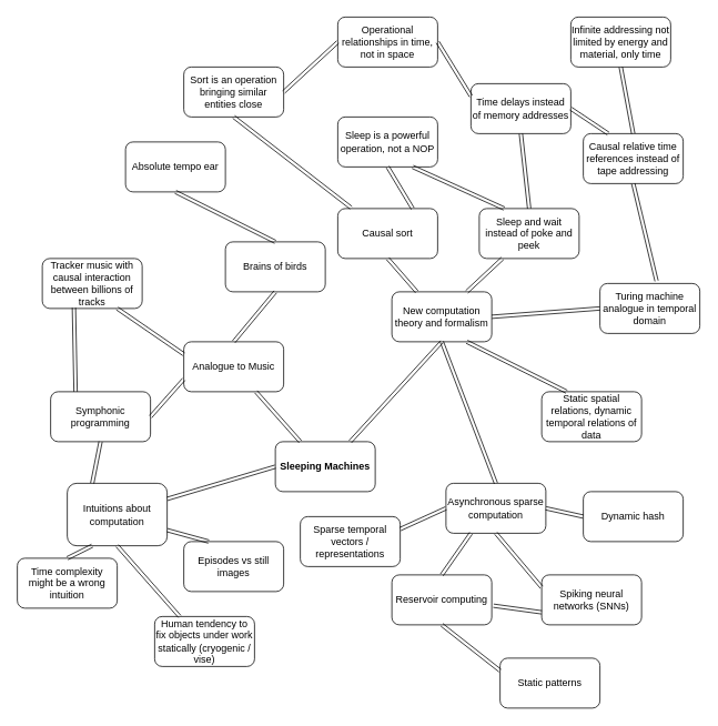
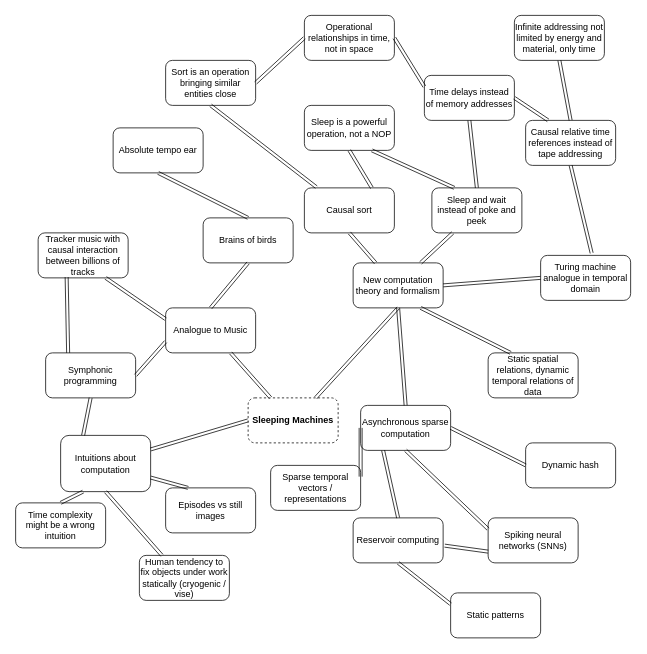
  <mxCell id="0" />
  <mxCell id="1" parent="0" />
- <mxCell id="2" value="&lt;b&gt;Sleeping Machines&lt;/b&gt;" style="rounded=1;whiteSpace=wrap;html=1;" vertex="1" parent="1"><mxGeometry x="330" y="530" width="120" height="60" as="geometry" /></mxCell>
+ <mxCell id="2" value="&lt;b&gt;Sleeping Machines&lt;/b&gt;" style="rounded=1;whiteSpace=wrap;html=1;dashed=1;" vertex="1" parent="1"><mxGeometry x="330" y="530" width="120" height="60" as="geometry" /></mxCell>
  <mxCell id="3" value="Analogue to Music" style="rounded=1;whiteSpace=wrap;html=1;" vertex="1" parent="1"><mxGeometry x="220" y="410" width="120" height="60" as="geometry" /></mxCell>
  <mxCell id="4" value="Brains of birds" style="rounded=1;whiteSpace=wrap;html=1;" vertex="1" parent="1"><mxGeometry x="270" y="290" width="120" height="60" as="geometry" /></mxCell>
  <mxCell id="5" value="Absolute tempo ear" style="rounded=1;whiteSpace=wrap;html=1;" vertex="1" parent="1"><mxGeometry x="150" y="170" width="120" height="60" as="geometry" /></mxCell>
  <mxCell id="6" value="Tracker music with causal interaction between billions of tracks" style="rounded=1;whiteSpace=wrap;html=1;" vertex="1" parent="1"><mxGeometry x="50" y="310" width="120" height="60" as="geometry" /></mxCell>
  <mxCell id="7" value="New computation theory and formalism" style="rounded=1;whiteSpace=wrap;html=1;" vertex="1" parent="1"><mxGeometry x="470" y="350" width="120" height="60" as="geometry" /></mxCell>
  <mxCell id="8" value="Turing machine analogue in temporal domain" style="rounded=1;whiteSpace=wrap;html=1;" vertex="1" parent="1"><mxGeometry x="720" y="340" width="120" height="60" as="geometry" /></mxCell>
  <mxCell id="9" value="Causal sort" style="rounded=1;whiteSpace=wrap;html=1;" vertex="1" parent="1"><mxGeometry x="405" y="250" width="120" height="60" as="geometry" /></mxCell>
- <mxCell id="10" value="Asynchronous sparse computation" style="rounded=1;whiteSpace=wrap;html=1;" vertex="1" parent="1"><mxGeometry x="535" y="580" width="120" height="60" as="geometry" /></mxCell>
+ <mxCell id="10" value="Asynchronous sparse computation" style="rounded=1;whiteSpace=wrap;html=1;" vertex="1" parent="1"><mxGeometry x="480" y="540" width="120" height="60" as="geometry" /></mxCell>
  <mxCell id="11" value="Spiking neural networks (SNNs)" style="rounded=1;whiteSpace=wrap;html=1;" vertex="1" parent="1"><mxGeometry x="650" y="690" width="120" height="60" as="geometry" /></mxCell>
  <mxCell id="12" value="Time delays instead of memory addresses" style="rounded=1;whiteSpace=wrap;html=1;" vertex="1" parent="1"><mxGeometry x="565" y="100" width="120" height="60" as="geometry" /></mxCell>
  <mxCell id="13" value="Static spatial relations, dynamic temporal relations of data" style="rounded=1;whiteSpace=wrap;html=1;" vertex="1" parent="1"><mxGeometry x="650" y="470" width="120" height="60" as="geometry" /></mxCell>
  <mxCell id="14" value="" style="shape=link;html=1;entryX=0.25;entryY=0;entryDx=0;entryDy=0;" edge="1" parent="1" source="3" target="2"><mxGeometry width="100" relative="1" as="geometry"><mxPoint x="380" y="520" as="sourcePoint" /><mxPoint x="480" y="520" as="targetPoint" /></mxGeometry></mxCell>
  <mxCell id="15" value="" style="shape=link;html=1;entryX=0.5;entryY=1;entryDx=0;entryDy=0;exitX=0.5;exitY=0;exitDx=0;exitDy=0;" edge="1" parent="1" source="3" target="4"><mxGeometry width="100" relative="1" as="geometry"><mxPoint x="210" y="350" as="sourcePoint" /><mxPoint x="310" y="350" as="targetPoint" /></mxGeometry></mxCell>
  <mxCell id="16" value="" style="shape=link;html=1;entryX=0;entryY=0.25;entryDx=0;entryDy=0;exitX=0.75;exitY=1;exitDx=0;exitDy=0;" edge="1" parent="1" source="6" target="3"><mxGeometry width="100" relative="1" as="geometry"><mxPoint x="120" y="470" as="sourcePoint" /><mxPoint x="220" y="470" as="targetPoint" /></mxGeometry></mxCell>
  <mxCell id="17" value="Sleep and wait instead of poke and peek" style="rounded=1;whiteSpace=wrap;html=1;" vertex="1" parent="1"><mxGeometry x="575" y="250" width="120" height="60" as="geometry" /></mxCell>
  <mxCell id="18" value="" style="shape=link;html=1;exitX=0.5;exitY=1;exitDx=0;exitDy=0;entryX=0.5;entryY=0;entryDx=0;entryDy=0;" edge="1" parent="1" source="5" target="4"><mxGeometry width="100" relative="1" as="geometry"><mxPoint x="380" y="520" as="sourcePoint" /><mxPoint x="480" y="520" as="targetPoint" /></mxGeometry></mxCell>
  <mxCell id="19" value="" style="shape=link;html=1;entryX=0.75;entryY=0;entryDx=0;entryDy=0;exitX=0.5;exitY=1;exitDx=0;exitDy=0;" edge="1" parent="1" source="7" target="2"><mxGeometry width="100" relative="1" as="geometry"><mxPoint x="410" y="450" as="sourcePoint" /><mxPoint x="450" y="510" as="targetPoint" /></mxGeometry></mxCell>
  <mxCell id="20" value="" style="shape=link;html=1;entryX=0.75;entryY=0;entryDx=0;entryDy=0;" edge="1" parent="1" source="17" target="7"><mxGeometry width="100" relative="1" as="geometry"><mxPoint x="460" y="310" as="sourcePoint" /><mxPoint x="560" y="310" as="targetPoint" /></mxGeometry></mxCell>
  <mxCell id="21" value="" style="shape=link;html=1;exitX=0.25;exitY=0;exitDx=0;exitDy=0;entryX=0.5;entryY=1;entryDx=0;entryDy=0;" edge="1" parent="1" source="7" target="9"><mxGeometry width="100" relative="1" as="geometry"><mxPoint x="550" y="320" as="sourcePoint" /><mxPoint x="650" y="320" as="targetPoint" /></mxGeometry></mxCell>
  <mxCell id="22" value="" style="shape=link;html=1;exitX=0.75;exitY=1;exitDx=0;exitDy=0;entryX=0.25;entryY=0;entryDx=0;entryDy=0;" edge="1" parent="1" source="7" target="13"><mxGeometry width="100" relative="1" as="geometry"><mxPoint x="570" y="450" as="sourcePoint" /><mxPoint x="670" y="450" as="targetPoint" /></mxGeometry></mxCell>
  <mxCell id="23" value="" style="shape=link;html=1;entryX=0.5;entryY=0;entryDx=0;entryDy=0;exitX=0.5;exitY=1;exitDx=0;exitDy=0;" edge="1" parent="1" source="12" target="17"><mxGeometry width="100" relative="1" as="geometry"><mxPoint x="340" y="200" as="sourcePoint" /><mxPoint x="440" y="200" as="targetPoint" /></mxGeometry></mxCell>
  <mxCell id="24" value="" style="shape=link;html=1;exitX=1;exitY=0.5;exitDx=0;exitDy=0;entryX=0;entryY=0.5;entryDx=0;entryDy=0;" edge="1" parent="1" source="7" target="8"><mxGeometry width="100" relative="1" as="geometry"><mxPoint x="630" y="410" as="sourcePoint" /><mxPoint x="730" y="410" as="targetPoint" /></mxGeometry></mxCell>
  <mxCell id="25" value="" style="shape=link;html=1;exitX=0.5;exitY=1;exitDx=0;exitDy=0;entryX=0.5;entryY=0;entryDx=0;entryDy=0;" edge="1" parent="1" source="7" target="10"><mxGeometry width="100" relative="1" as="geometry"><mxPoint x="400" y="650" as="sourcePoint" /><mxPoint x="500" y="650" as="targetPoint" /></mxGeometry></mxCell>
  <mxCell id="26" value="" style="shape=link;html=1;exitX=0.5;exitY=1;exitDx=0;exitDy=0;entryX=0;entryY=0.25;entryDx=0;entryDy=0;" edge="1" parent="1" source="10" target="11"><mxGeometry width="100" relative="1" as="geometry"><mxPoint x="590" y="680" as="sourcePoint" /><mxPoint x="690" y="680" as="targetPoint" /></mxGeometry></mxCell>
  <mxCell id="27" value="Dynamic hash" style="rounded=1;whiteSpace=wrap;html=1;" vertex="1" parent="1"><mxGeometry x="700" y="590" width="120" height="60" as="geometry" /></mxCell>
  <mxCell id="28" value="" style="shape=link;html=1;entryX=0;entryY=0.5;entryDx=0;entryDy=0;exitX=1;exitY=0.5;exitDx=0;exitDy=0;" edge="1" parent="1" source="10" target="27"><mxGeometry width="100" relative="1" as="geometry"><mxPoint x="520" y="690" as="sourcePoint" /><mxPoint x="620" y="690" as="targetPoint" /></mxGeometry></mxCell>
  <mxCell id="29" value="Reservoir computing" style="rounded=1;whiteSpace=wrap;html=1;" vertex="1" parent="1"><mxGeometry x="470" y="690" width="120" height="60" as="geometry" /></mxCell>
  <mxCell id="30" value="Static patterns" style="rounded=1;whiteSpace=wrap;html=1;" vertex="1" parent="1"><mxGeometry x="600" y="790" width="120" height="60" as="geometry" /></mxCell>
  <mxCell id="31" value="" style="shape=link;html=1;entryX=0.25;entryY=1;entryDx=0;entryDy=0;exitX=0.5;exitY=0;exitDx=0;exitDy=0;" edge="1" parent="1" source="29" target="10"><mxGeometry width="100" relative="1" as="geometry"><mxPoint x="430" y="680" as="sourcePoint" /><mxPoint x="530" y="680" as="targetPoint" /></mxGeometry></mxCell>
  <mxCell id="32" value="" style="shape=link;html=1;entryX=0;entryY=0.25;entryDx=0;entryDy=0;exitX=0.5;exitY=1;exitDx=0;exitDy=0;" edge="1" parent="1" source="29" target="30"><mxGeometry width="100" relative="1" as="geometry"><mxPoint x="530" y="800" as="sourcePoint" /><mxPoint x="630" y="800" as="targetPoint" /></mxGeometry></mxCell>
  <mxCell id="33" value="" style="shape=link;html=1;entryX=0;entryY=0.75;entryDx=0;entryDy=0;exitX=1.017;exitY=0.617;exitDx=0;exitDy=0;exitPerimeter=0;" edge="1" parent="1" source="29" target="11"><mxGeometry width="100" relative="1" as="geometry"><mxPoint x="530" y="770" as="sourcePoint" /><mxPoint x="630" y="770" as="targetPoint" /></mxGeometry></mxCell>
  <mxCell id="34" value="Sparse temporal vectors / representations" style="rounded=1;whiteSpace=wrap;html=1;" vertex="1" parent="1"><mxGeometry x="360" y="620" width="120" height="60" as="geometry" /></mxCell>
  <mxCell id="35" value="" style="shape=link;html=1;exitX=1;exitY=0.25;exitDx=0;exitDy=0;entryX=0;entryY=0.5;entryDx=0;entryDy=0;" edge="1" parent="1" source="34" target="10"><mxGeometry width="100" relative="1" as="geometry"><mxPoint x="330" y="640" as="sourcePoint" /><mxPoint x="430" y="640" as="targetPoint" /></mxGeometry></mxCell>
  <mxCell id="36" value="Intuitions about computation" style="rounded=1;whiteSpace=wrap;html=1;" vertex="1" parent="1"><mxGeometry x="80" y="580" width="120" height="75" as="geometry" /></mxCell>
  <mxCell id="37" value="Human tendency to fix objects under work statically (cryogenic / vise)" style="rounded=1;whiteSpace=wrap;html=1;" vertex="1" parent="1"><mxGeometry x="185" y="740" width="120" height="60" as="geometry" /></mxCell>
  <mxCell id="38" value="Time complexity might be a wrong intuition" style="rounded=1;whiteSpace=wrap;html=1;" vertex="1" parent="1"><mxGeometry x="20" y="670" width="120" height="60" as="geometry" /></mxCell>
  <mxCell id="39" value="" style="shape=link;html=1;entryX=0.25;entryY=1;entryDx=0;entryDy=0;exitX=0.5;exitY=0;exitDx=0;exitDy=0;" edge="1" parent="1" source="38" target="36"><mxGeometry width="100" relative="1" as="geometry"><mxPoint x="40" y="550" as="sourcePoint" /><mxPoint x="140" y="550" as="targetPoint" /></mxGeometry></mxCell>
  <mxCell id="40" value="" style="shape=link;html=1;entryX=0.25;entryY=0;entryDx=0;entryDy=0;exitX=0.5;exitY=1;exitDx=0;exitDy=0;" edge="1" parent="1" source="36" target="37"><mxGeometry width="100" relative="1" as="geometry"><mxPoint x="90" y="690" as="sourcePoint" /><mxPoint x="190" y="690" as="targetPoint" /></mxGeometry></mxCell>
  <mxCell id="41" value="" style="shape=link;html=1;entryX=0;entryY=0.5;entryDx=0;entryDy=0;exitX=1;exitY=0.25;exitDx=0;exitDy=0;" edge="1" parent="1" source="36" target="2"><mxGeometry width="100" relative="1" as="geometry"><mxPoint x="200" y="560" as="sourcePoint" /><mxPoint x="300" y="560" as="targetPoint" /></mxGeometry></mxCell>
  <mxCell id="42" value="Episodes vs still images" style="rounded=1;whiteSpace=wrap;html=1;" vertex="1" parent="1"><mxGeometry x="220" y="650" width="120" height="60" as="geometry" /></mxCell>
  <mxCell id="43" value="" style="shape=link;html=1;exitX=1;exitY=0.75;exitDx=0;exitDy=0;entryX=0.25;entryY=0;entryDx=0;entryDy=0;" edge="1" parent="1" source="36" target="42"><mxGeometry width="100" relative="1" as="geometry"><mxPoint x="170" y="640" as="sourcePoint" /><mxPoint x="270" y="640" as="targetPoint" /></mxGeometry></mxCell>
  <mxCell id="44" value="Symphonic programming" style="rounded=1;whiteSpace=wrap;html=1;" vertex="1" parent="1"><mxGeometry x="60" y="470" width="120" height="60" as="geometry" /></mxCell>
  <mxCell id="45" value="" style="shape=link;html=1;exitX=1;exitY=0.5;exitDx=0;exitDy=0;entryX=0;entryY=0.75;entryDx=0;entryDy=0;" edge="1" parent="1" source="44" target="3"><mxGeometry width="100" relative="1" as="geometry"><mxPoint x="180" y="520" as="sourcePoint" /><mxPoint x="280" y="520" as="targetPoint" /></mxGeometry></mxCell>
  <mxCell id="46" value="" style="shape=link;html=1;exitX=0.317;exitY=0.983;exitDx=0;exitDy=0;exitPerimeter=0;entryX=0.25;entryY=0;entryDx=0;entryDy=0;" edge="1" parent="1" source="6" target="44"><mxGeometry width="100" relative="1" as="geometry"><mxPoint x="60" y="410" as="sourcePoint" /><mxPoint x="160" y="410" as="targetPoint" /></mxGeometry></mxCell>
  <mxCell id="47" value="" style="shape=link;html=1;entryX=0.25;entryY=0;entryDx=0;entryDy=0;exitX=0.5;exitY=1;exitDx=0;exitDy=0;" edge="1" parent="1" source="44" target="36"><mxGeometry width="100" relative="1" as="geometry"><mxPoint x="50" y="560" as="sourcePoint" /><mxPoint x="150" y="560" as="targetPoint" /></mxGeometry></mxCell>
  <mxCell id="48" value="Causal relative time references instead of tape addressing" style="rounded=1;whiteSpace=wrap;html=1;" vertex="1" parent="1"><mxGeometry x="700" y="160" width="120" height="60" as="geometry" /></mxCell>
  <mxCell id="49" value="" style="shape=link;html=1;entryX=0.567;entryY=-0.05;entryDx=0;entryDy=0;entryPerimeter=0;exitX=0.5;exitY=1;exitDx=0;exitDy=0;" edge="1" parent="1" source="48" target="8"><mxGeometry width="100" relative="1" as="geometry"><mxPoint x="720" y="280" as="sourcePoint" /><mxPoint x="820" y="280" as="targetPoint" /></mxGeometry></mxCell>
  <mxCell id="50" value="" style="shape=link;html=1;entryX=0.25;entryY=0;entryDx=0;entryDy=0;exitX=1;exitY=0.5;exitDx=0;exitDy=0;" edge="1" parent="1" source="12" target="48"><mxGeometry width="100" relative="1" as="geometry"><mxPoint x="580" y="210" as="sourcePoint" /><mxPoint x="680" y="210" as="targetPoint" /></mxGeometry></mxCell>
  <mxCell id="51" value="Infinite addressing not limited by energy and material, only time" style="rounded=1;whiteSpace=wrap;html=1;" vertex="1" parent="1"><mxGeometry x="685" y="20" width="120" height="60" as="geometry" /></mxCell>
  <mxCell id="52" value="" style="shape=link;html=1;entryX=0.5;entryY=0;entryDx=0;entryDy=0;exitX=0.5;exitY=1;exitDx=0;exitDy=0;" edge="1" parent="1" source="51" target="48"><mxGeometry width="100" relative="1" as="geometry"><mxPoint x="665" y="100" as="sourcePoint" /><mxPoint x="765" y="100" as="targetPoint" /></mxGeometry></mxCell>
  <mxCell id="53" value="Sleep is a powerful operation, not a NOP" style="rounded=1;whiteSpace=wrap;html=1;" vertex="1" parent="1"><mxGeometry x="405" y="140" width="120" height="60" as="geometry" /></mxCell>
  <mxCell id="54" value="" style="shape=link;html=1;entryX=0.75;entryY=0;entryDx=0;entryDy=0;exitX=0.5;exitY=1;exitDx=0;exitDy=0;" edge="1" parent="1" source="53" target="9"><mxGeometry width="100" relative="1" as="geometry"><mxPoint x="285" y="270" as="sourcePoint" /><mxPoint x="385" y="270" as="targetPoint" /></mxGeometry></mxCell>
  <mxCell id="55" value="" style="shape=link;html=1;entryX=0.25;entryY=0;entryDx=0;entryDy=0;exitX=0.75;exitY=1;exitDx=0;exitDy=0;" edge="1" parent="1" source="53" target="17"><mxGeometry width="100" relative="1" as="geometry"><mxPoint x="475" y="230" as="sourcePoint" /><mxPoint x="575" y="230" as="targetPoint" /></mxGeometry></mxCell>
  <mxCell id="56" value="Sort is an operation bringing similar entities close" style="rounded=1;whiteSpace=wrap;html=1;" vertex="1" parent="1"><mxGeometry x="220" y="80" width="120" height="60" as="geometry" /></mxCell>
  <mxCell id="57" value="" style="shape=link;html=1;entryX=0.133;entryY=-0.017;entryDx=0;entryDy=0;entryPerimeter=0;exitX=0.5;exitY=1;exitDx=0;exitDy=0;" edge="1" parent="1" source="56" target="9"><mxGeometry width="100" relative="1" as="geometry"><mxPoint x="265" y="180" as="sourcePoint" /><mxPoint x="365" y="180" as="targetPoint" /></mxGeometry></mxCell>
  <mxCell id="58" value="Operational relationships in time, not in space" style="rounded=1;whiteSpace=wrap;html=1;" vertex="1" parent="1"><mxGeometry x="405" y="20" width="120" height="60" as="geometry" /></mxCell>
  <mxCell id="59" value="" style="shape=link;html=1;exitX=1;exitY=0.5;exitDx=0;exitDy=0;entryX=0;entryY=0.25;entryDx=0;entryDy=0;" edge="1" parent="1" source="58" target="12"><mxGeometry width="100" relative="1" as="geometry"><mxPoint x="555" y="40" as="sourcePoint" /><mxPoint x="655" y="40" as="targetPoint" /></mxGeometry></mxCell>
  <mxCell id="60" value="" style="shape=link;html=1;exitX=1;exitY=0.5;exitDx=0;exitDy=0;entryX=0;entryY=0.5;entryDx=0;entryDy=0;" edge="1" parent="1" source="56" target="58"><mxGeometry width="100" relative="1" as="geometry"><mxPoint x="375" y="110" as="sourcePoint" /><mxPoint x="475" y="110" as="targetPoint" /></mxGeometry></mxCell>
